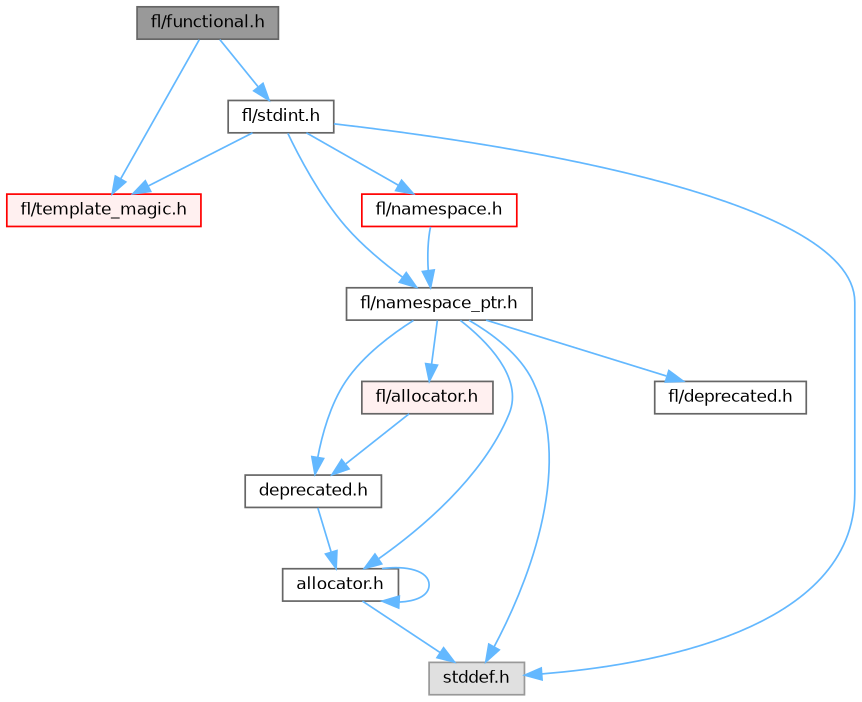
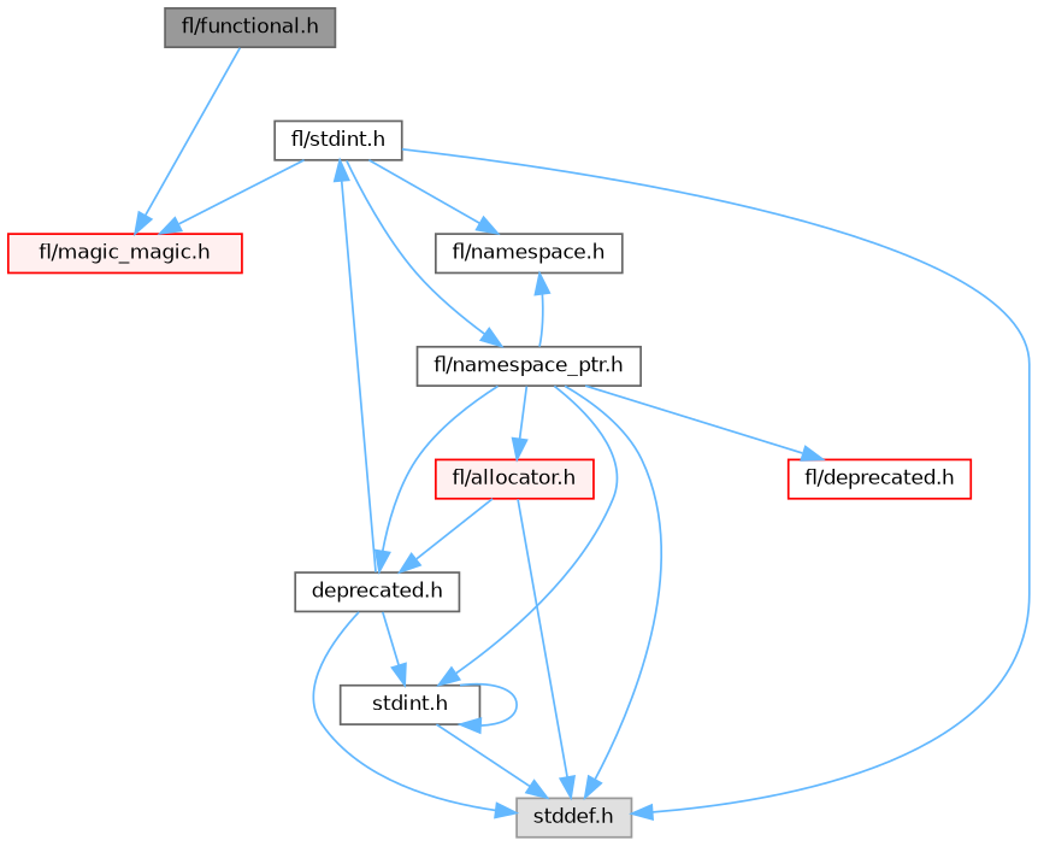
  digraph {
    node [color=grey40 fillcolor=white fontname=Helvetica fontsize=10 shape=box style=filled]
    edge [color=steelblue1 fontname=Helvetica fontsize=10 labelfontname=Helvetica labelfontsize=10 style=solid]
    n1 [color=gray40 fillcolor=grey60 fontcolor=black height=0.2 label="fl/functional.h" width=0.4]
    n2 [height=0.2 label="fl/stdint.h" width=0.4]
-   n3 [color=red fillcolor="#FFF0F0" height=0.2 label="fl/template_magic.h" width=0.4]
+   n3 [color=red fillcolor="#FFF0F0" height=0.2 label="fl/magic_magic.h" width=0.4]
    n4 [color=grey60 fillcolor="#E0E0E0" height=0.2 label="stddef.h" width=0.4]
-   n5 [color=red height=0.2 label="fl/namespace.h" width=0.4]
+   n5 [height=0.2 label="fl/namespace.h" width=0.4]
    n6 [height=0.2 label="fl/namespace_ptr.h" width=0.4]
-   n7 [height=0.2 label="allocator.h" width=0.4]
-   n8 [fillcolor="#FFF0F0" height=0.2 label="fl/allocator.h" width=0.4]
+   n7 [height=0.2 label="stdint.h" width=0.4]
+   n8 [color=red fillcolor="#FFF0F0" height=0.2 label="fl/allocator.h" width=0.4]
    n9 [height=0.2 label="deprecated.h" width=0.4]
-   n10 [height=0.2 label="fl/deprecated.h" width=0.4]
-   n1 -> n2
+   n10 [color=red height=0.2 label="fl/deprecated.h" width=0.4]
+   n9 -> n2
    n1 -> n3
    n2 -> n3
    n2 -> n4
    n2 -> n5
    n2 -> n6
    n6 -> n4
-   n5 -> n6
+   n6 -> n5
    n6 -> n7
    n6 -> n8
    n6 -> n9
    n6 -> n10
    n7 -> n4
    n7 -> n7
+   n8 -> n4
    n8 -> n9
+   n9 -> n4
    n9 -> n7
  }
